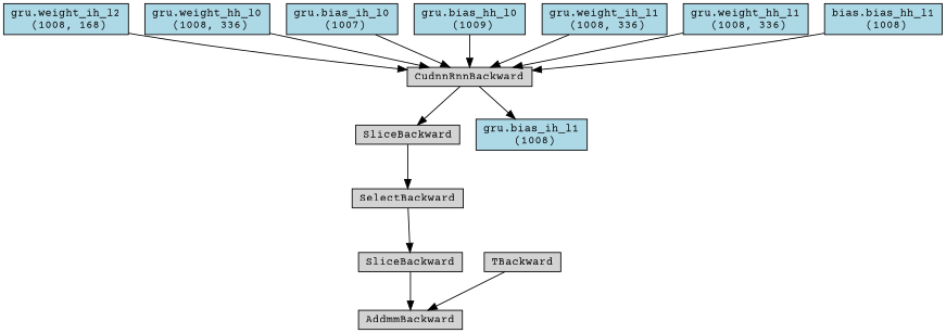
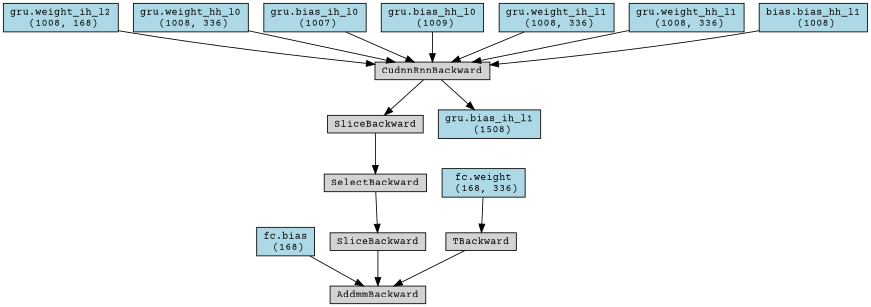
  digraph {
    fontname="Courier Prime"
    node [align=left fontname="Courier Prime" fontsize=12 ranksep=0.1 shape=box style=filled fillcolor=lightblue]
    edge [fontname="Courier Prime"]
    n1 [height=0.2 label=AddmmBackward fillcolor=""]
+   n2 [height=0.2 label="fc.bias\n (168)"]
    n3 [height=0.2 label=SliceBackward fillcolor=""]
    n4 [height=0.2 label=SelectBackward fillcolor=""]
    n5 [height=0.2 label=SliceBackward fillcolor=""]
    n6 [height=0.2 label=CudnnRnnBackward fillcolor=""]
-   n7 [height=0.2 label="gru.bias_ih_l1\n (1008)"]
+   n7 [height=0.2 label="gru.bias_ih_l1\n (1508)"]
    n8 [height=0.2 label="gru.weight_ih_l2\n (1008, 168)"]
    n9 [height=0.2 label="gru.weight_hh_l0\n (1008, 336)"]
    n10 [height=0.2 label="gru.bias_ih_l0\n (1007)"]
    n11 [height=0.2 label="gru.bias_hh_l0\n (1009)"]
    n12 [height=0.2 label="gru.weight_ih_l1\n (1008, 336)"]
    n13 [height=0.2 label="gru.weight_hh_l1\n (1008, 336)"]
    n14 [height=0.2 label="bias.bias_hh_l1\n (1008)"]
    n15 [height=0.2 label=TBackward fillcolor=""]
+   n16 [height=0.2 label="fc.weight\n (168, 336)"]
+   n2 -> n1
    n3 -> n1
    n4 -> n3
    n5 -> n4
    n6 -> n5
    n6 -> n7
    n8 -> n6
    n9 -> n6
    n10 -> n6
    n11 -> n6
    n12 -> n6
    n13 -> n6
    n14 -> n6
    n15 -> n1
+   n16 -> n15
  }
